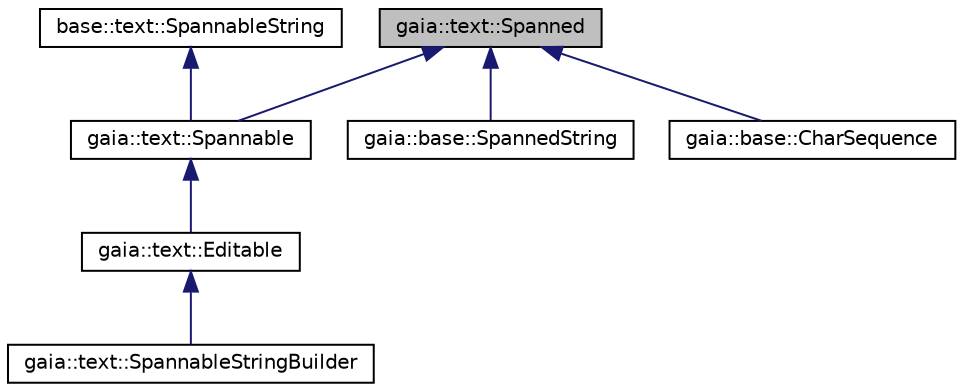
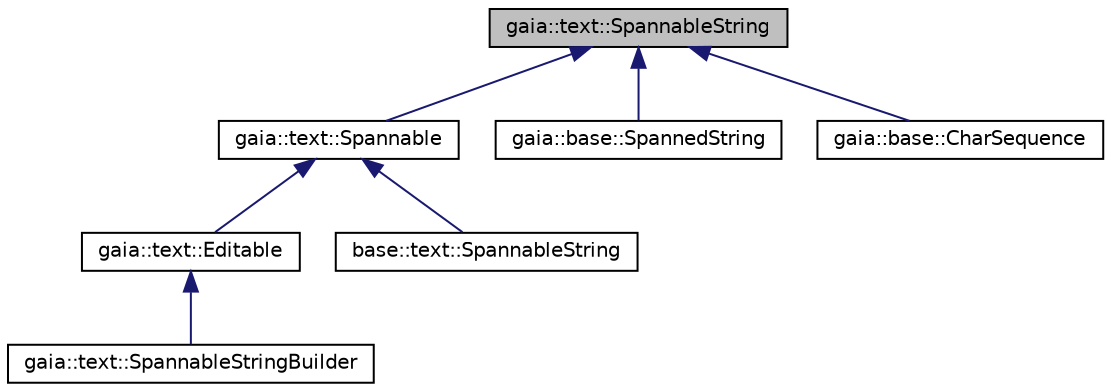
  digraph {
    node [color=black fillcolor=white fontname=Helvetica fontsize=10 shape=record style=filled]
    edge [color=midnightblue dir=back fontname=Helvetica fontsize=10 labelfontname=Helvetica labelfontsize=10 style=solid]
-   n1 [fillcolor=grey75 fontcolor=black height=0.2 label="gaia::text::Spanned" width=0.4]
+   n1 [fillcolor=grey75 fontcolor=black height=0.2 label="gaia::text::SpannableString" width=0.4]
    n2 [height=0.2 label="gaia::text::Spannable" width=0.4]
    n3 [height=0.2 label="gaia::base::SpannedString" width=0.4]
    n4 [height=0.2 label="gaia::base::CharSequence" width=0.4]
    n5 [height=0.2 label="gaia::text::Editable" width=0.4]
    n6 [height=0.2 label="base::text::SpannableString" width=0.4]
    n7 [height=0.2 label="gaia::text::SpannableStringBuilder" width=0.4]
    n1 -> n2
    n1 -> n3
    n1 -> n4
    n2 -> n5
-   n6 -> n2
+   n2 -> n6
    n5 -> n7
  }
